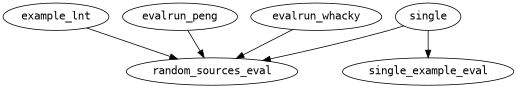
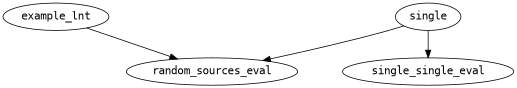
  digraph {
    fontname="DejaVu Sans Mono"
    node [fontname="DejaVu Sans Mono"]
    edge [fontname="DejaVu Sans Mono"]
    n1 [label=example_lnt]
    random_sources_eval
-   evalrun_peng
-   evalrun_whacky
    n5 [label=single]
-   single_example_eval
+   single_example_eval [label=single_single_eval]
    n1 -> random_sources_eval
-   evalrun_peng -> random_sources_eval
-   evalrun_whacky -> random_sources_eval
    n5 -> random_sources_eval
    n5 -> single_example_eval
  }
